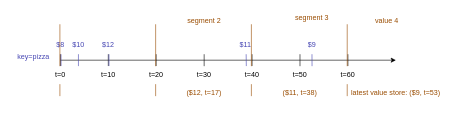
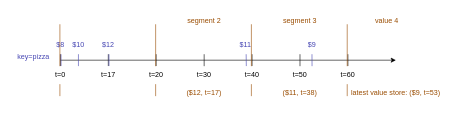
  <mxCell id="0" />
  <mxCell id="1" parent="0" />
  <mxCell id="2" value="" style="endArrow=none;html=1;rounded=0;" parent="1" edge="1"><mxGeometry width="50" height="50" relative="1" as="geometry"><mxPoint x="99.86" y="110" as="sourcePoint" /><mxPoint x="99.86" y="90" as="targetPoint" /></mxGeometry></mxCell>
  <mxCell id="3" value="key=pizza" style="text;html=1;align=center;verticalAlign=middle;whiteSpace=wrap;rounded=0;fontColor=#4747B3;" parent="1" vertex="1"><mxGeometry x="20" y="80" width="70" height="30" as="geometry" /></mxCell>
  <mxCell id="4" value="" style="endArrow=classic;html=1;rounded=0;" parent="1" edge="1"><mxGeometry width="50" height="50" relative="1" as="geometry"><mxPoint x="100" y="100" as="sourcePoint" /><mxPoint x="660" y="100" as="targetPoint" /></mxGeometry></mxCell>
  <mxCell id="5" value="t=30" style="text;html=1;align=center;verticalAlign=middle;whiteSpace=wrap;rounded=0;" parent="1" vertex="1"><mxGeometry x="310" y="110" width="60" height="30" as="geometry" /></mxCell>
  <mxCell id="6" value="" style="endArrow=none;html=1;rounded=0;" parent="1" edge="1"><mxGeometry width="50" height="50" relative="1" as="geometry"><mxPoint x="179.86" y="110" as="sourcePoint" /><mxPoint x="179.86" y="90" as="targetPoint" /></mxGeometry></mxCell>
  <mxCell id="7" value="" style="endArrow=none;html=1;rounded=0;" parent="1" edge="1"><mxGeometry width="50" height="50" relative="1" as="geometry"><mxPoint x="259.72" y="110" as="sourcePoint" /><mxPoint x="259.72" y="90" as="targetPoint" /></mxGeometry></mxCell>
  <mxCell id="8" value="" style="endArrow=none;html=1;rounded=0;" parent="1" edge="1"><mxGeometry width="50" height="50" relative="1" as="geometry"><mxPoint x="339.86" y="110" as="sourcePoint" /><mxPoint x="339.86" y="90" as="targetPoint" /></mxGeometry></mxCell>
  <mxCell id="9" value="" style="endArrow=none;html=1;rounded=0;" parent="1" edge="1"><mxGeometry width="50" height="50" relative="1" as="geometry"><mxPoint x="419.86" y="110" as="sourcePoint" /><mxPoint x="419.86" y="90" as="targetPoint" /></mxGeometry></mxCell>
  <mxCell id="10" value="" style="endArrow=none;html=1;rounded=0;" parent="1" edge="1"><mxGeometry width="50" height="50" relative="1" as="geometry"><mxPoint x="499.86" y="110" as="sourcePoint" /><mxPoint x="499.86" y="90" as="targetPoint" /></mxGeometry></mxCell>
  <mxCell id="11" value="" style="endArrow=none;html=1;rounded=0;" parent="1" edge="1"><mxGeometry width="50" height="50" relative="1" as="geometry"><mxPoint x="579.86" y="110" as="sourcePoint" /><mxPoint x="579.86" y="90" as="targetPoint" /></mxGeometry></mxCell>
  <mxCell id="12" value="$8" style="text;html=1;align=center;verticalAlign=middle;whiteSpace=wrap;rounded=0;fontColor=#4747B3;" parent="1" vertex="1"><mxGeometry x="65" y="60" width="70" height="30" as="geometry" /></mxCell>
  <mxCell id="13" value="" style="endArrow=none;html=1;rounded=0;strokeColor=#4747B3;fontColor=#4747B3;exitX=0.5;exitY=0;exitDx=0;exitDy=0;" parent="1" edge="1"><mxGeometry width="50" height="50" relative="1" as="geometry"><mxPoint x="181" y="110" as="sourcePoint" /><mxPoint x="180.92" y="90" as="targetPoint" /></mxGeometry></mxCell>
  <mxCell id="14" value="$12" style="text;html=1;align=center;verticalAlign=middle;whiteSpace=wrap;rounded=0;fontColor=#4747B3;" parent="1" vertex="1"><mxGeometry x="145" y="60" width="70" height="30" as="geometry" /></mxCell>
  <mxCell id="15" value="$10" style="text;html=1;align=center;verticalAlign=middle;whiteSpace=wrap;rounded=0;fontColor=#4747B3;" parent="1" vertex="1"><mxGeometry x="95" y="60" width="70" height="30" as="geometry" /></mxCell>
- <mxCell id="16" value="t=10" style="text;html=1;align=center;verticalAlign=middle;whiteSpace=wrap;rounded=0;fillColor=default;" parent="1" vertex="1"><mxGeometry x="150" y="110" width="60" height="30" as="geometry" /></mxCell>
+ <mxCell id="16" value="t=17" style="text;html=1;align=center;verticalAlign=middle;whiteSpace=wrap;rounded=0;fillColor=default;" parent="1" vertex="1"><mxGeometry x="150" y="110" width="60" height="30" as="geometry" /></mxCell>
  <mxCell id="17" value="" style="endArrow=none;html=1;rounded=0;strokeColor=#4747B3;fontColor=#4747B3;exitX=0.338;exitY=0.01;exitDx=0;exitDy=0;exitPerimeter=0;" parent="1" edge="1" source="35"><mxGeometry width="50" height="50" relative="1" as="geometry"><mxPoint x="410" y="180" as="sourcePoint" /><mxPoint x="410" y="90" as="targetPoint" /></mxGeometry></mxCell>
  <mxCell id="18" value="" style="endArrow=none;html=1;rounded=0;strokeColor=#4747B3;fontColor=#4747B3;exitX=0.5;exitY=0;exitDx=0;exitDy=0;" parent="1" edge="1"><mxGeometry width="50" height="50" relative="1" as="geometry"><mxPoint x="101" y="110" as="sourcePoint" /><mxPoint x="100.86" y="90" as="targetPoint" /></mxGeometry></mxCell>
  <mxCell id="19" value="" style="endArrow=none;html=1;rounded=0;strokeColor=#4747B3;fontColor=#4747B3;" parent="1" edge="1"><mxGeometry width="50" height="50" relative="1" as="geometry"><mxPoint x="130" y="110" as="sourcePoint" /><mxPoint x="130" y="90" as="targetPoint" /></mxGeometry></mxCell>
  <mxCell id="20" value="$11" style="text;html=1;align=center;verticalAlign=middle;whiteSpace=wrap;rounded=0;fontColor=#4747B3;" parent="1" vertex="1"><mxGeometry x="374" y="60" width="70" height="30" as="geometry" /></mxCell>
  <mxCell id="21" value="" style="endArrow=none;html=1;rounded=0;strokeColor=#4747B3;fontColor=#4747B3;" parent="1" edge="1"><mxGeometry width="50" height="50" relative="1" as="geometry"><mxPoint x="520" y="110" as="sourcePoint" /><mxPoint x="519.86" y="90" as="targetPoint" /></mxGeometry></mxCell>
  <mxCell id="22" value="$9" style="text;html=1;align=center;verticalAlign=middle;whiteSpace=wrap;rounded=0;fontColor=#4747B3;" parent="1" vertex="1"><mxGeometry x="485" y="60" width="70" height="30" as="geometry" /></mxCell>
  <mxCell id="23" value="" style="endArrow=none;html=1;rounded=0;strokeColor=#994C00;fontColor=#4747B3;" edge="1" parent="1"><mxGeometry width="50" height="50" relative="1" as="geometry"><mxPoint x="99" y="160" as="sourcePoint" /><mxPoint x="99" y="40" as="targetPoint" /></mxGeometry></mxCell>
  <mxCell id="24" value="" style="endArrow=none;html=1;rounded=0;strokeColor=#994C00;fontColor=#4747B3;" edge="1" parent="1"><mxGeometry width="50" height="50" relative="1" as="geometry"><mxPoint x="258.84" y="160" as="sourcePoint" /><mxPoint x="258.84" y="40" as="targetPoint" /></mxGeometry></mxCell>
  <mxCell id="25" value="" style="endArrow=none;html=1;rounded=0;strokeColor=#994C00;fontColor=#4747B3;" edge="1" parent="1"><mxGeometry width="50" height="50" relative="1" as="geometry"><mxPoint x="418.72" y="160" as="sourcePoint" /><mxPoint x="418.72" y="40" as="targetPoint" /></mxGeometry></mxCell>
  <mxCell id="26" value="" style="endArrow=none;html=1;rounded=0;strokeColor=#994C00;fontColor=#4747B3;" edge="1" parent="1"><mxGeometry width="50" height="50" relative="1" as="geometry"><mxPoint x="578.72" y="160" as="sourcePoint" /><mxPoint x="578.72" y="40" as="targetPoint" /></mxGeometry></mxCell>
  <mxCell id="27" value="&lt;font color=&quot;#994c00&quot;&gt;segment 2&lt;/font&gt;" style="text;html=1;align=center;verticalAlign=middle;whiteSpace=wrap;rounded=0;fontColor=#4747B3;" vertex="1" parent="1"><mxGeometry x="305" y="20" width="70" height="30" as="geometry" /></mxCell>
- <mxCell id="28" value="&lt;font color=&quot;#994c00&quot;&gt;segment 3&lt;/font&gt;" style="text;html=1;align=center;verticalAlign=middle;whiteSpace=wrap;rounded=0;fontColor=#4747B3;" vertex="1" parent="1"><mxGeometry x="485" y="15" width="70" height="30" as="geometry" /></mxCell>
+ <mxCell id="28" value="&lt;font color=&quot;#994c00&quot;&gt;segment 3&lt;/font&gt;" style="text;html=1;align=center;verticalAlign=middle;whiteSpace=wrap;rounded=0;fontColor=#4747B3;" vertex="1" parent="1"><mxGeometry x="465" y="20" width="70" height="30" as="geometry" /></mxCell>
  <mxCell id="29" value="&lt;font color=&quot;#994c00&quot;&gt;value 4&lt;/font&gt;" style="text;html=1;align=center;verticalAlign=middle;whiteSpace=wrap;rounded=0;fontColor=#4747B3;" vertex="1" parent="1"><mxGeometry x="610" y="20" width="70" height="30" as="geometry" /></mxCell>
  <mxCell id="30" value="&lt;font color=&quot;#994c00&quot;&gt;($12, t=17)&lt;/font&gt;" style="text;html=1;align=center;verticalAlign=middle;whiteSpace=wrap;rounded=0;fontColor=#4747B3;" vertex="1" parent="1"><mxGeometry x="305" y="140" width="70" height="30" as="geometry" /></mxCell>
  <mxCell id="31" value="&lt;font color=&quot;#994c00&quot;&gt;($11, t=38)&lt;/font&gt;" style="text;html=1;align=center;verticalAlign=middle;whiteSpace=wrap;rounded=0;fontColor=#4747B3;" vertex="1" parent="1"><mxGeometry x="465" y="140" width="70" height="30" as="geometry" /></mxCell>
  <mxCell id="32" value="&lt;font color=&quot;#994c00&quot;&gt;latest value store: ($9, t=53)&lt;/font&gt;" style="text;html=1;align=center;verticalAlign=middle;whiteSpace=wrap;rounded=0;fontColor=#4747B3;" vertex="1" parent="1"><mxGeometry x="580" y="140" width="160" height="30" as="geometry" /></mxCell>
  <mxCell id="33" value="t=0" style="text;html=1;align=center;verticalAlign=middle;whiteSpace=wrap;rounded=0;fillColor=default;" parent="1" vertex="1"><mxGeometry x="70" y="110" width="60" height="30" as="geometry" /></mxCell>
  <mxCell id="34" value="t=20" style="text;html=1;align=center;verticalAlign=middle;whiteSpace=wrap;rounded=0;fillColor=default;" parent="1" vertex="1"><mxGeometry x="230" y="110" width="60" height="30" as="geometry" /></mxCell>
  <mxCell id="35" value="t=40" style="text;html=1;align=center;verticalAlign=middle;whiteSpace=wrap;rounded=0;fillColor=default;" parent="1" vertex="1"><mxGeometry x="390" y="110" width="60" height="30" as="geometry" /></mxCell>
  <mxCell id="36" value="t=50" style="text;html=1;align=center;verticalAlign=middle;whiteSpace=wrap;rounded=0;" parent="1" vertex="1"><mxGeometry x="470" y="110" width="60" height="30" as="geometry" /></mxCell>
  <mxCell id="37" value="t=60" style="text;html=1;align=center;verticalAlign=middle;whiteSpace=wrap;rounded=0;fillColor=default;" parent="1" vertex="1"><mxGeometry x="550" y="110" width="60" height="30" as="geometry" /></mxCell>
